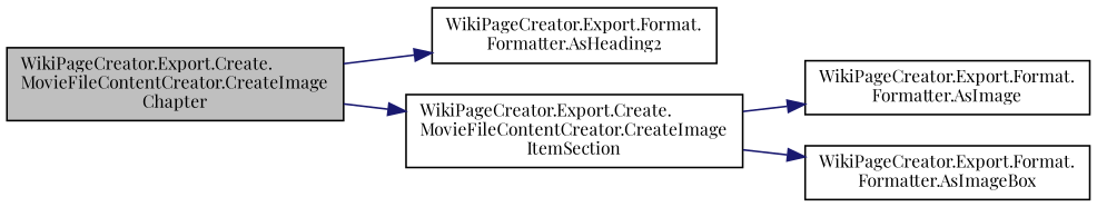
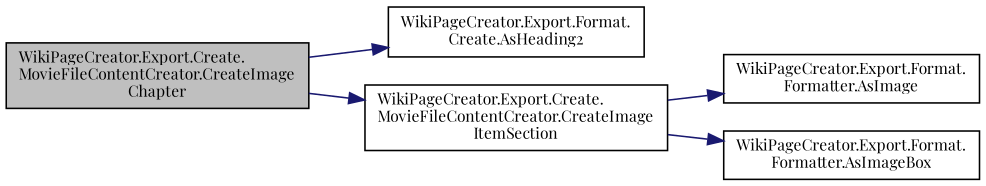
  digraph {
    rankdir=LR
    fontname="Playfair Display"
    node [color=black fillcolor=white fontname="Playfair Display" fontsize=10 shape=record style=filled]
    edge [color=midnightblue fontname="Playfair Display" fontsize=10 labelfontname=Helvetica labelfontsize=10 style=solid]
    n1 [fillcolor=grey75 fontcolor=black height=0.2 label="WikiPageCreator.Export.Create.\lMovieFileContentCreator.CreateImage\lChapter" width=0.4]
-   n2 [height=0.2 label="WikiPageCreator.Export.Format.\lFormatter.AsHeading2" width=0.4]
+   n2 [height=0.2 label="WikiPageCreator.Export.Format.\lCreate.AsHeading2" width=0.4]
    n3 [height=0.2 label="WikiPageCreator.Export.Create.\lMovieFileContentCreator.CreateImage\lItemSection" width=0.4]
    n4 [height=0.2 label="WikiPageCreator.Export.Format.\lFormatter.AsImage" width=0.4]
    n5 [height=0.2 label="WikiPageCreator.Export.Format.\lFormatter.AsImageBox" width=0.4]
    n1 -> n2
    n1 -> n3
    n3 -> n4
    n3 -> n5
  }
